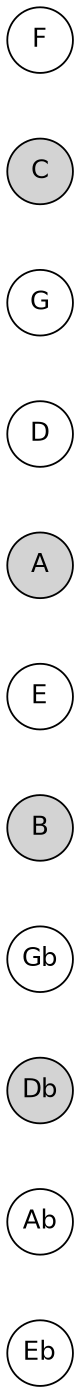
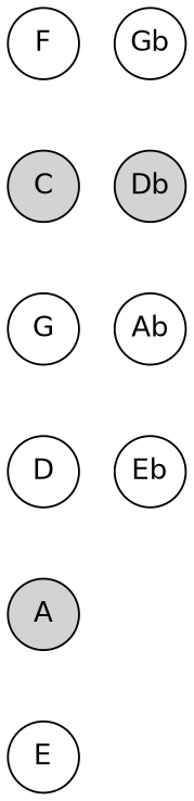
  graph {
    mindist=.1
    node [fillcolor=white fontname=Helvetica margin=0 shape=circle style=filled]
    edge [style=invis]
    E
-   B [fillcolor=lightgrey]
    Gb
    Db [fillcolor=lightgrey]
    Ab
    Eb
    F
    C [fillcolor=lightgrey]
    G
    D
    A [fillcolor=lightgrey]
    subgraph sub_1 {
      E
-     B
      Gb
      Db
      Ab
      Eb
      F
      C
      G
      D
      A
    }
-   E -- B
-   B -- Gb
    Gb -- Db
    Db -- Ab
    Ab -- Eb
    F -- C
    C -- G
    G -- D
    D -- A
    A -- E
  }
